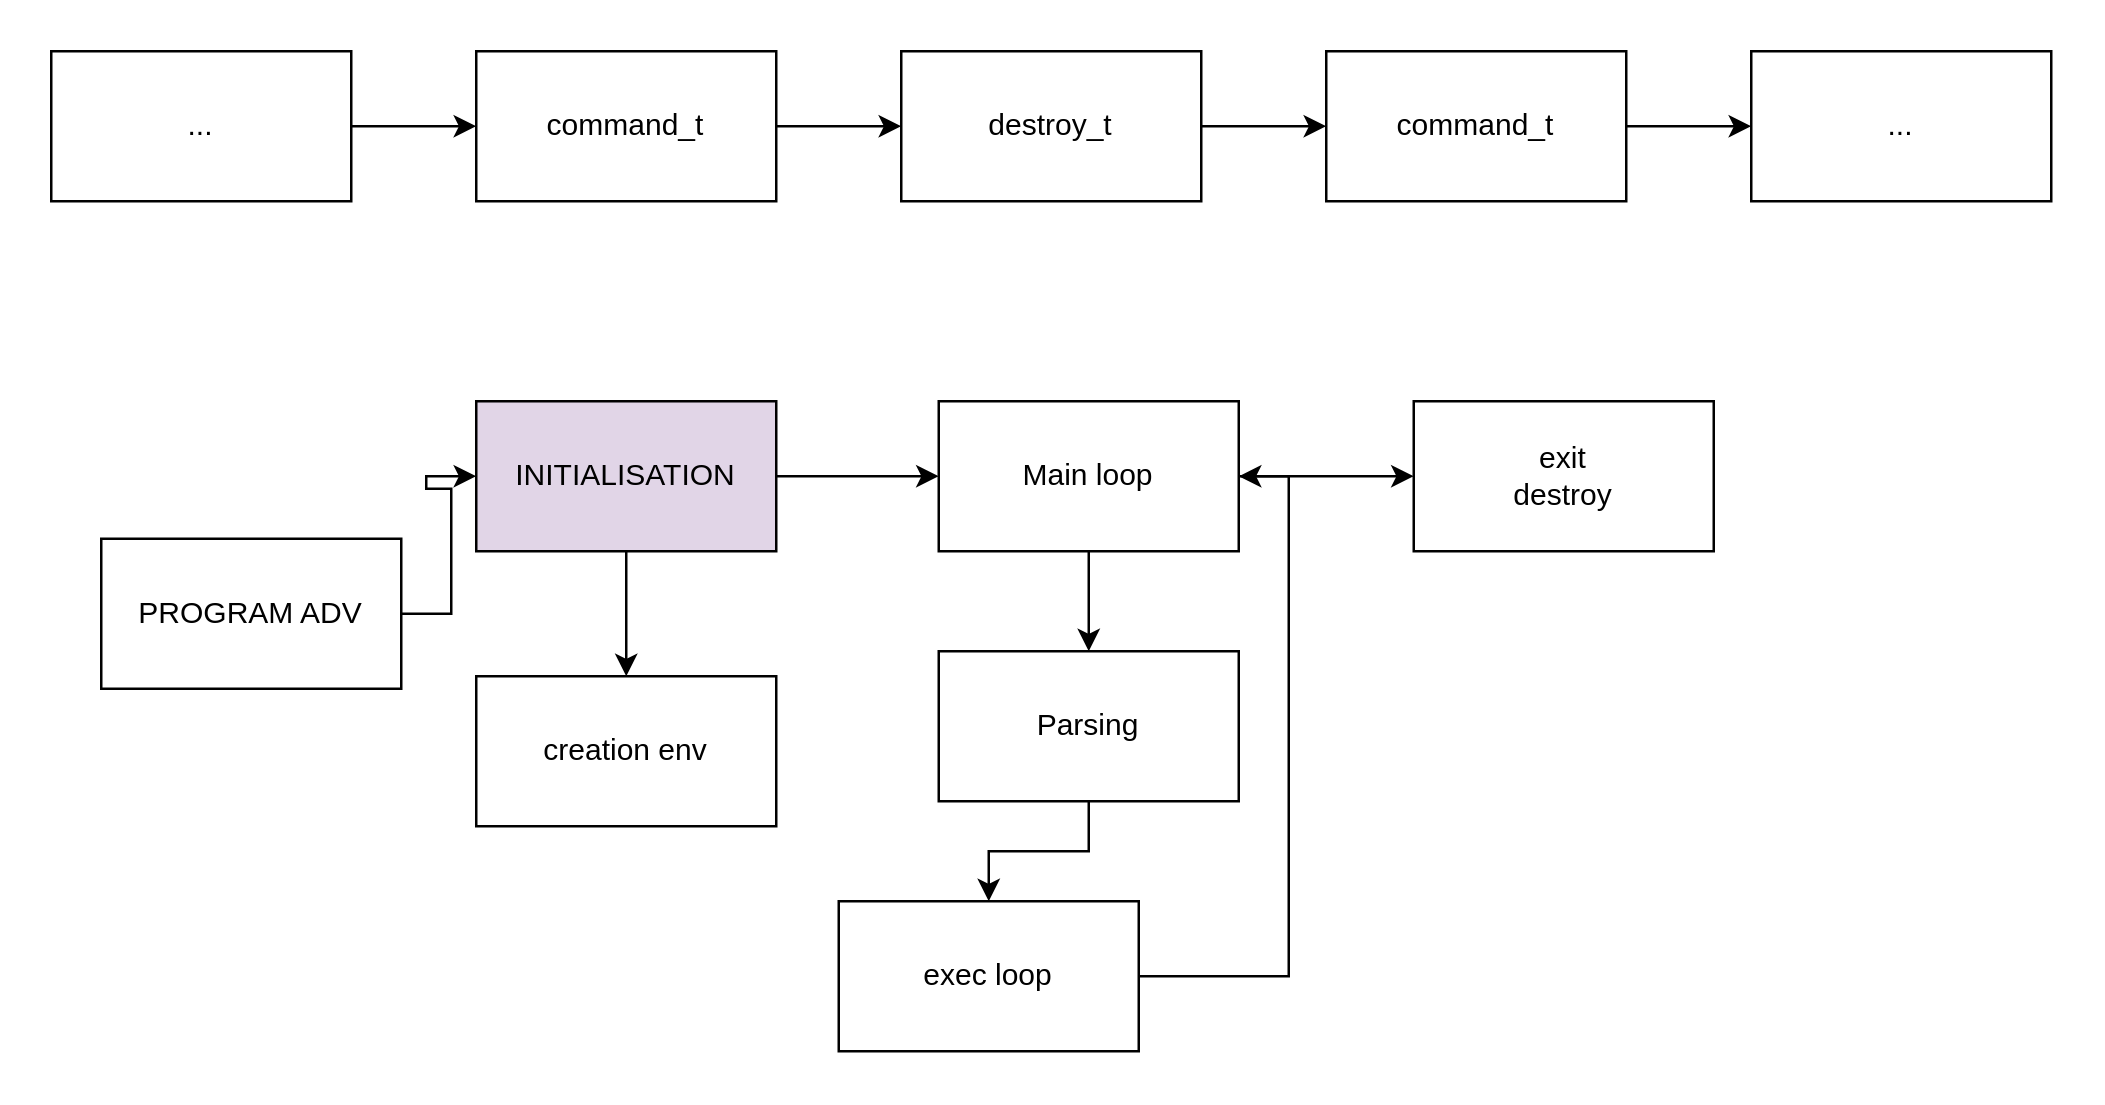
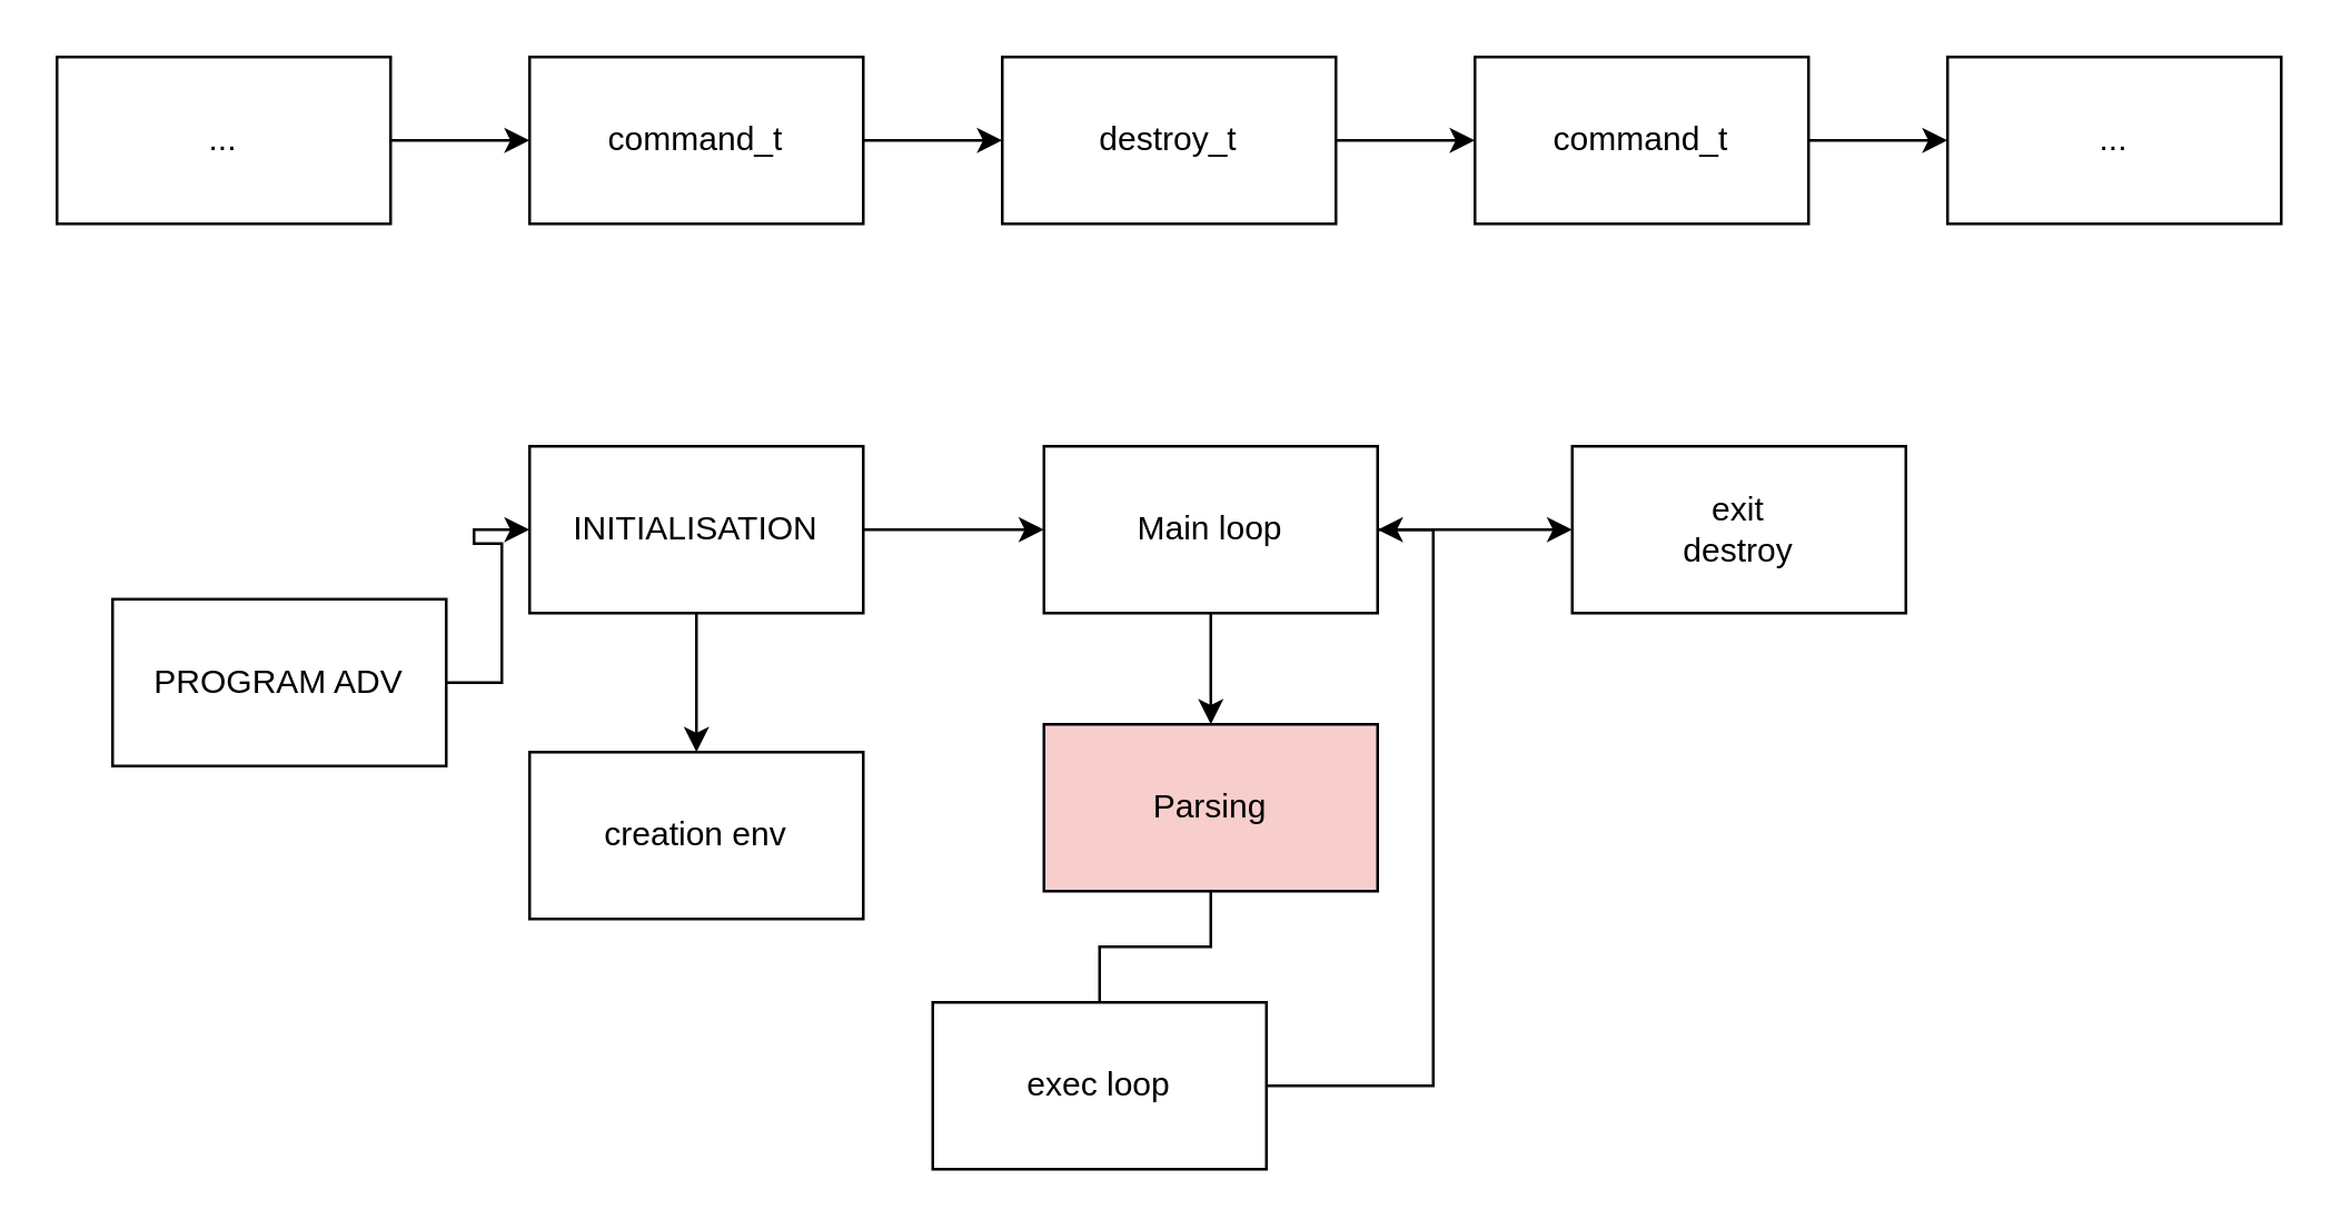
  <mxCell id="0" />
  <mxCell id="1" parent="0" />
  <mxCell id="2" style="edgeStyle=orthogonalEdgeStyle;rounded=0;orthogonalLoop=1;jettySize=auto;html=1;entryX=0;entryY=0.5;entryDx=0;entryDy=0;" parent="1" source="3" target="5" edge="1"><mxGeometry relative="1" as="geometry" /></mxCell>
  <mxCell id="3" value="..." style="rounded=0;whiteSpace=wrap;html=1;" parent="1" vertex="1"><mxGeometry x="20" y="20" width="120" height="60" as="geometry" /></mxCell>
  <mxCell id="4" style="edgeStyle=orthogonalEdgeStyle;rounded=0;orthogonalLoop=1;jettySize=auto;html=1;" parent="1" source="5" target="7" edge="1"><mxGeometry relative="1" as="geometry" /></mxCell>
  <mxCell id="5" value="command_t" style="rounded=0;whiteSpace=wrap;html=1;" parent="1" vertex="1"><mxGeometry x="190" y="20" width="120" height="60" as="geometry" /></mxCell>
  <mxCell id="6" style="edgeStyle=orthogonalEdgeStyle;rounded=0;orthogonalLoop=1;jettySize=auto;html=1;" parent="1" source="7" target="9" edge="1"><mxGeometry relative="1" as="geometry" /></mxCell>
  <mxCell id="7" value="destroy_t" style="rounded=0;whiteSpace=wrap;html=1;" parent="1" vertex="1"><mxGeometry x="360" y="20" width="120" height="60" as="geometry" /></mxCell>
  <mxCell id="8" style="edgeStyle=orthogonalEdgeStyle;rounded=0;orthogonalLoop=1;jettySize=auto;html=1;entryX=0;entryY=0.5;entryDx=0;entryDy=0;" parent="1" source="9" target="10" edge="1"><mxGeometry relative="1" as="geometry" /></mxCell>
  <mxCell id="9" value="command_t" style="rounded=0;whiteSpace=wrap;html=1;" parent="1" vertex="1"><mxGeometry x="530" y="20" width="120" height="60" as="geometry" /></mxCell>
  <mxCell id="10" value="..." style="rounded=0;whiteSpace=wrap;html=1;" parent="1" vertex="1"><mxGeometry x="700" y="20" width="120" height="60" as="geometry" /></mxCell>
  <mxCell id="11" style="edgeStyle=orthogonalEdgeStyle;rounded=0;orthogonalLoop=1;jettySize=auto;html=1;entryX=0;entryY=0.5;entryDx=0;entryDy=0;" parent="1" source="12" target="15" edge="1"><mxGeometry relative="1" as="geometry" /></mxCell>
  <mxCell id="12" value="PROGRAM ADV" style="rounded=0;whiteSpace=wrap;html=1;" parent="1" vertex="1"><mxGeometry x="40" y="215" width="120" height="60" as="geometry" /></mxCell>
  <mxCell id="13" style="edgeStyle=orthogonalEdgeStyle;rounded=0;orthogonalLoop=1;jettySize=auto;html=1;" parent="1" source="15" edge="1"><mxGeometry relative="1" as="geometry"><mxPoint x="250" y="270" as="targetPoint" /></mxGeometry></mxCell>
  <mxCell id="14" style="edgeStyle=orthogonalEdgeStyle;rounded=0;orthogonalLoop=1;jettySize=auto;html=1;entryX=0;entryY=0.5;entryDx=0;entryDy=0;" parent="1" source="15" target="19" edge="1"><mxGeometry relative="1" as="geometry" /></mxCell>
- <mxCell id="15" value="INITIALISATION" style="rounded=0;whiteSpace=wrap;html=1;fillColor=#e1d5e7;" parent="1" vertex="1"><mxGeometry x="190" y="160" width="120" height="60" as="geometry" /></mxCell>
+ <mxCell id="15" value="INITIALISATION" style="rounded=0;whiteSpace=wrap;html=1;" parent="1" vertex="1"><mxGeometry x="190" y="160" width="120" height="60" as="geometry" /></mxCell>
  <mxCell id="16" value="creation env" style="rounded=0;whiteSpace=wrap;html=1;" parent="1" vertex="1"><mxGeometry x="190" y="270" width="120" height="60" as="geometry" /></mxCell>
  <mxCell id="17" style="edgeStyle=orthogonalEdgeStyle;rounded=0;orthogonalLoop=1;jettySize=auto;html=1;" parent="1" source="19" target="21" edge="1"><mxGeometry relative="1" as="geometry" /></mxCell>
  <mxCell id="18" style="edgeStyle=orthogonalEdgeStyle;rounded=0;orthogonalLoop=1;jettySize=auto;html=1;entryX=0;entryY=0.5;entryDx=0;entryDy=0;" parent="1" source="19" target="24" edge="1"><mxGeometry relative="1" as="geometry" /></mxCell>
  <mxCell id="19" value="Main loop" style="rounded=0;whiteSpace=wrap;html=1;" parent="1" vertex="1"><mxGeometry x="375" y="160" width="120" height="60" as="geometry" /></mxCell>
- <mxCell id="20" style="edgeStyle=orthogonalEdgeStyle;rounded=0;orthogonalLoop=1;jettySize=auto;html=1;entryX=0.5;entryY=0;entryDx=0;entryDy=0;" parent="1" source="21" target="23" edge="1"><mxGeometry relative="1" as="geometry" /></mxCell>
- <mxCell id="21" value="&lt;div&gt;Parsing&lt;/div&gt;" style="rounded=0;whiteSpace=wrap;html=1;" parent="1" vertex="1"><mxGeometry x="375" y="260" width="120" height="60" as="geometry" /></mxCell>
+ <mxCell id="20" style="edgeStyle=orthogonalEdgeStyle;rounded=0;orthogonalLoop=1;jettySize=auto;html=1;entryX=0.5;entryY=0;entryDx=0;entryDy=0;endArrow=none;" parent="1" source="21" target="23" edge="1"><mxGeometry relative="1" as="geometry" /></mxCell>
+ <mxCell id="21" value="&lt;div&gt;Parsing&lt;/div&gt;" style="rounded=0;whiteSpace=wrap;html=1;fillColor=#f8cecc;" parent="1" vertex="1"><mxGeometry x="375" y="260" width="120" height="60" as="geometry" /></mxCell>
  <mxCell id="22" style="edgeStyle=orthogonalEdgeStyle;rounded=0;orthogonalLoop=1;jettySize=auto;html=1;entryX=1;entryY=0.5;entryDx=0;entryDy=0;" parent="1" source="23" target="19" edge="1"><mxGeometry relative="1" as="geometry"><Array as="points"><mxPoint x="515" y="390" /><mxPoint x="515" y="190" /></Array></mxGeometry></mxCell>
  <mxCell id="23" value="exec loop" style="rounded=0;whiteSpace=wrap;html=1;" parent="1" vertex="1"><mxGeometry x="335" y="360" width="120" height="60" as="geometry" /></mxCell>
  <mxCell id="24" value="&lt;div&gt;exit&lt;/div&gt;&lt;div&gt;destroy&lt;br&gt;&lt;/div&gt;" style="rounded=0;whiteSpace=wrap;html=1;" parent="1" vertex="1"><mxGeometry x="565" y="160" width="120" height="60" as="geometry" /></mxCell>
